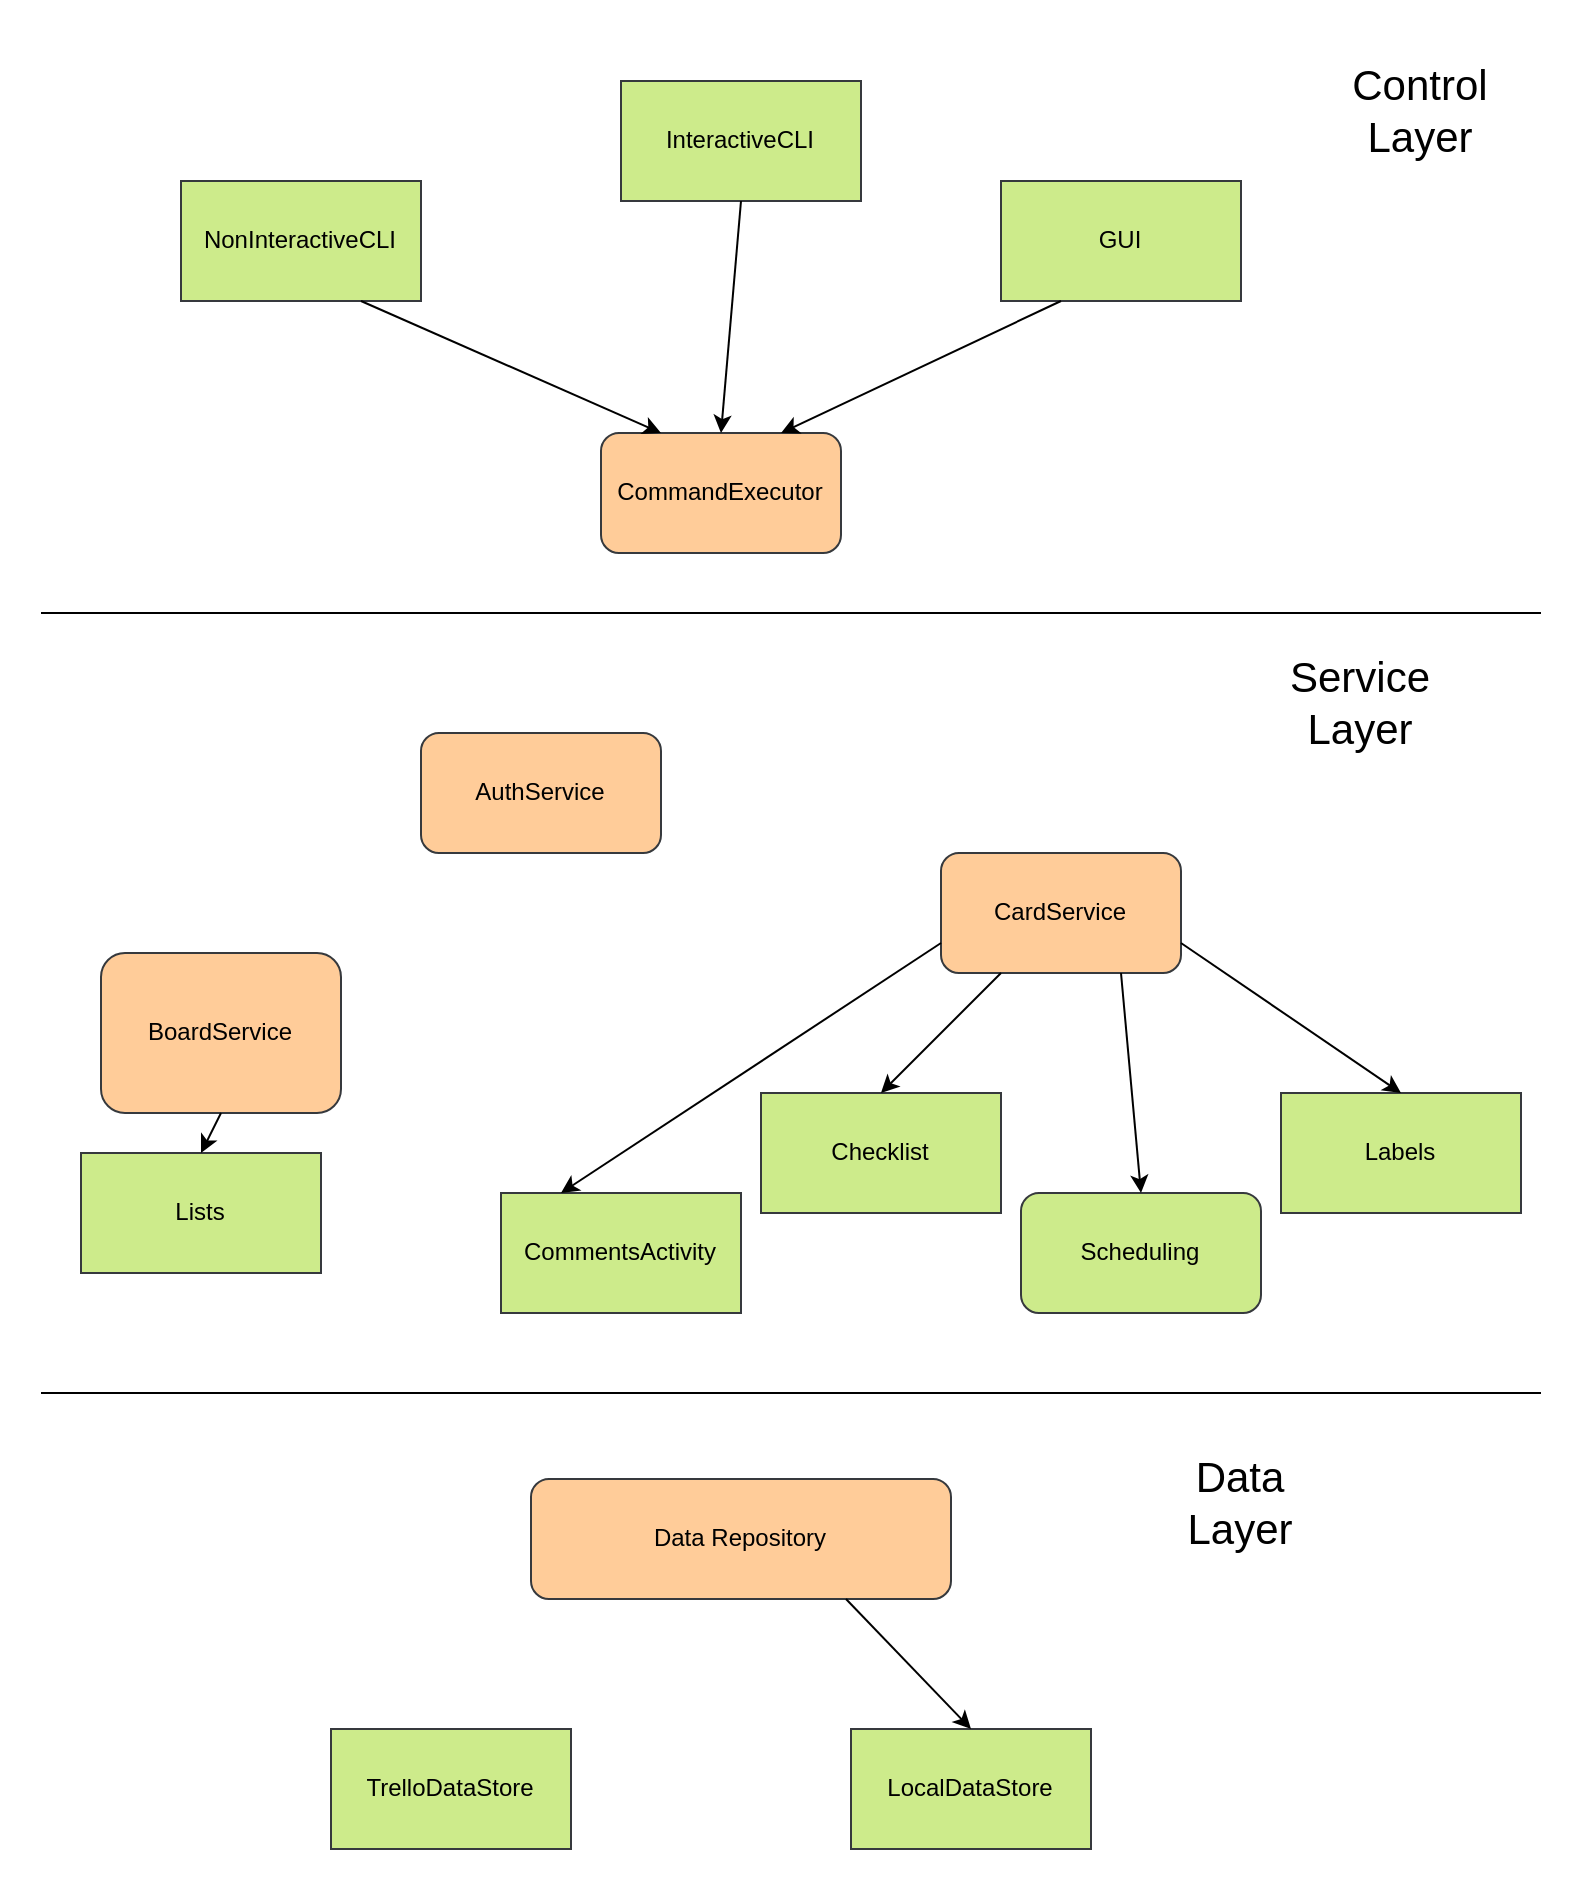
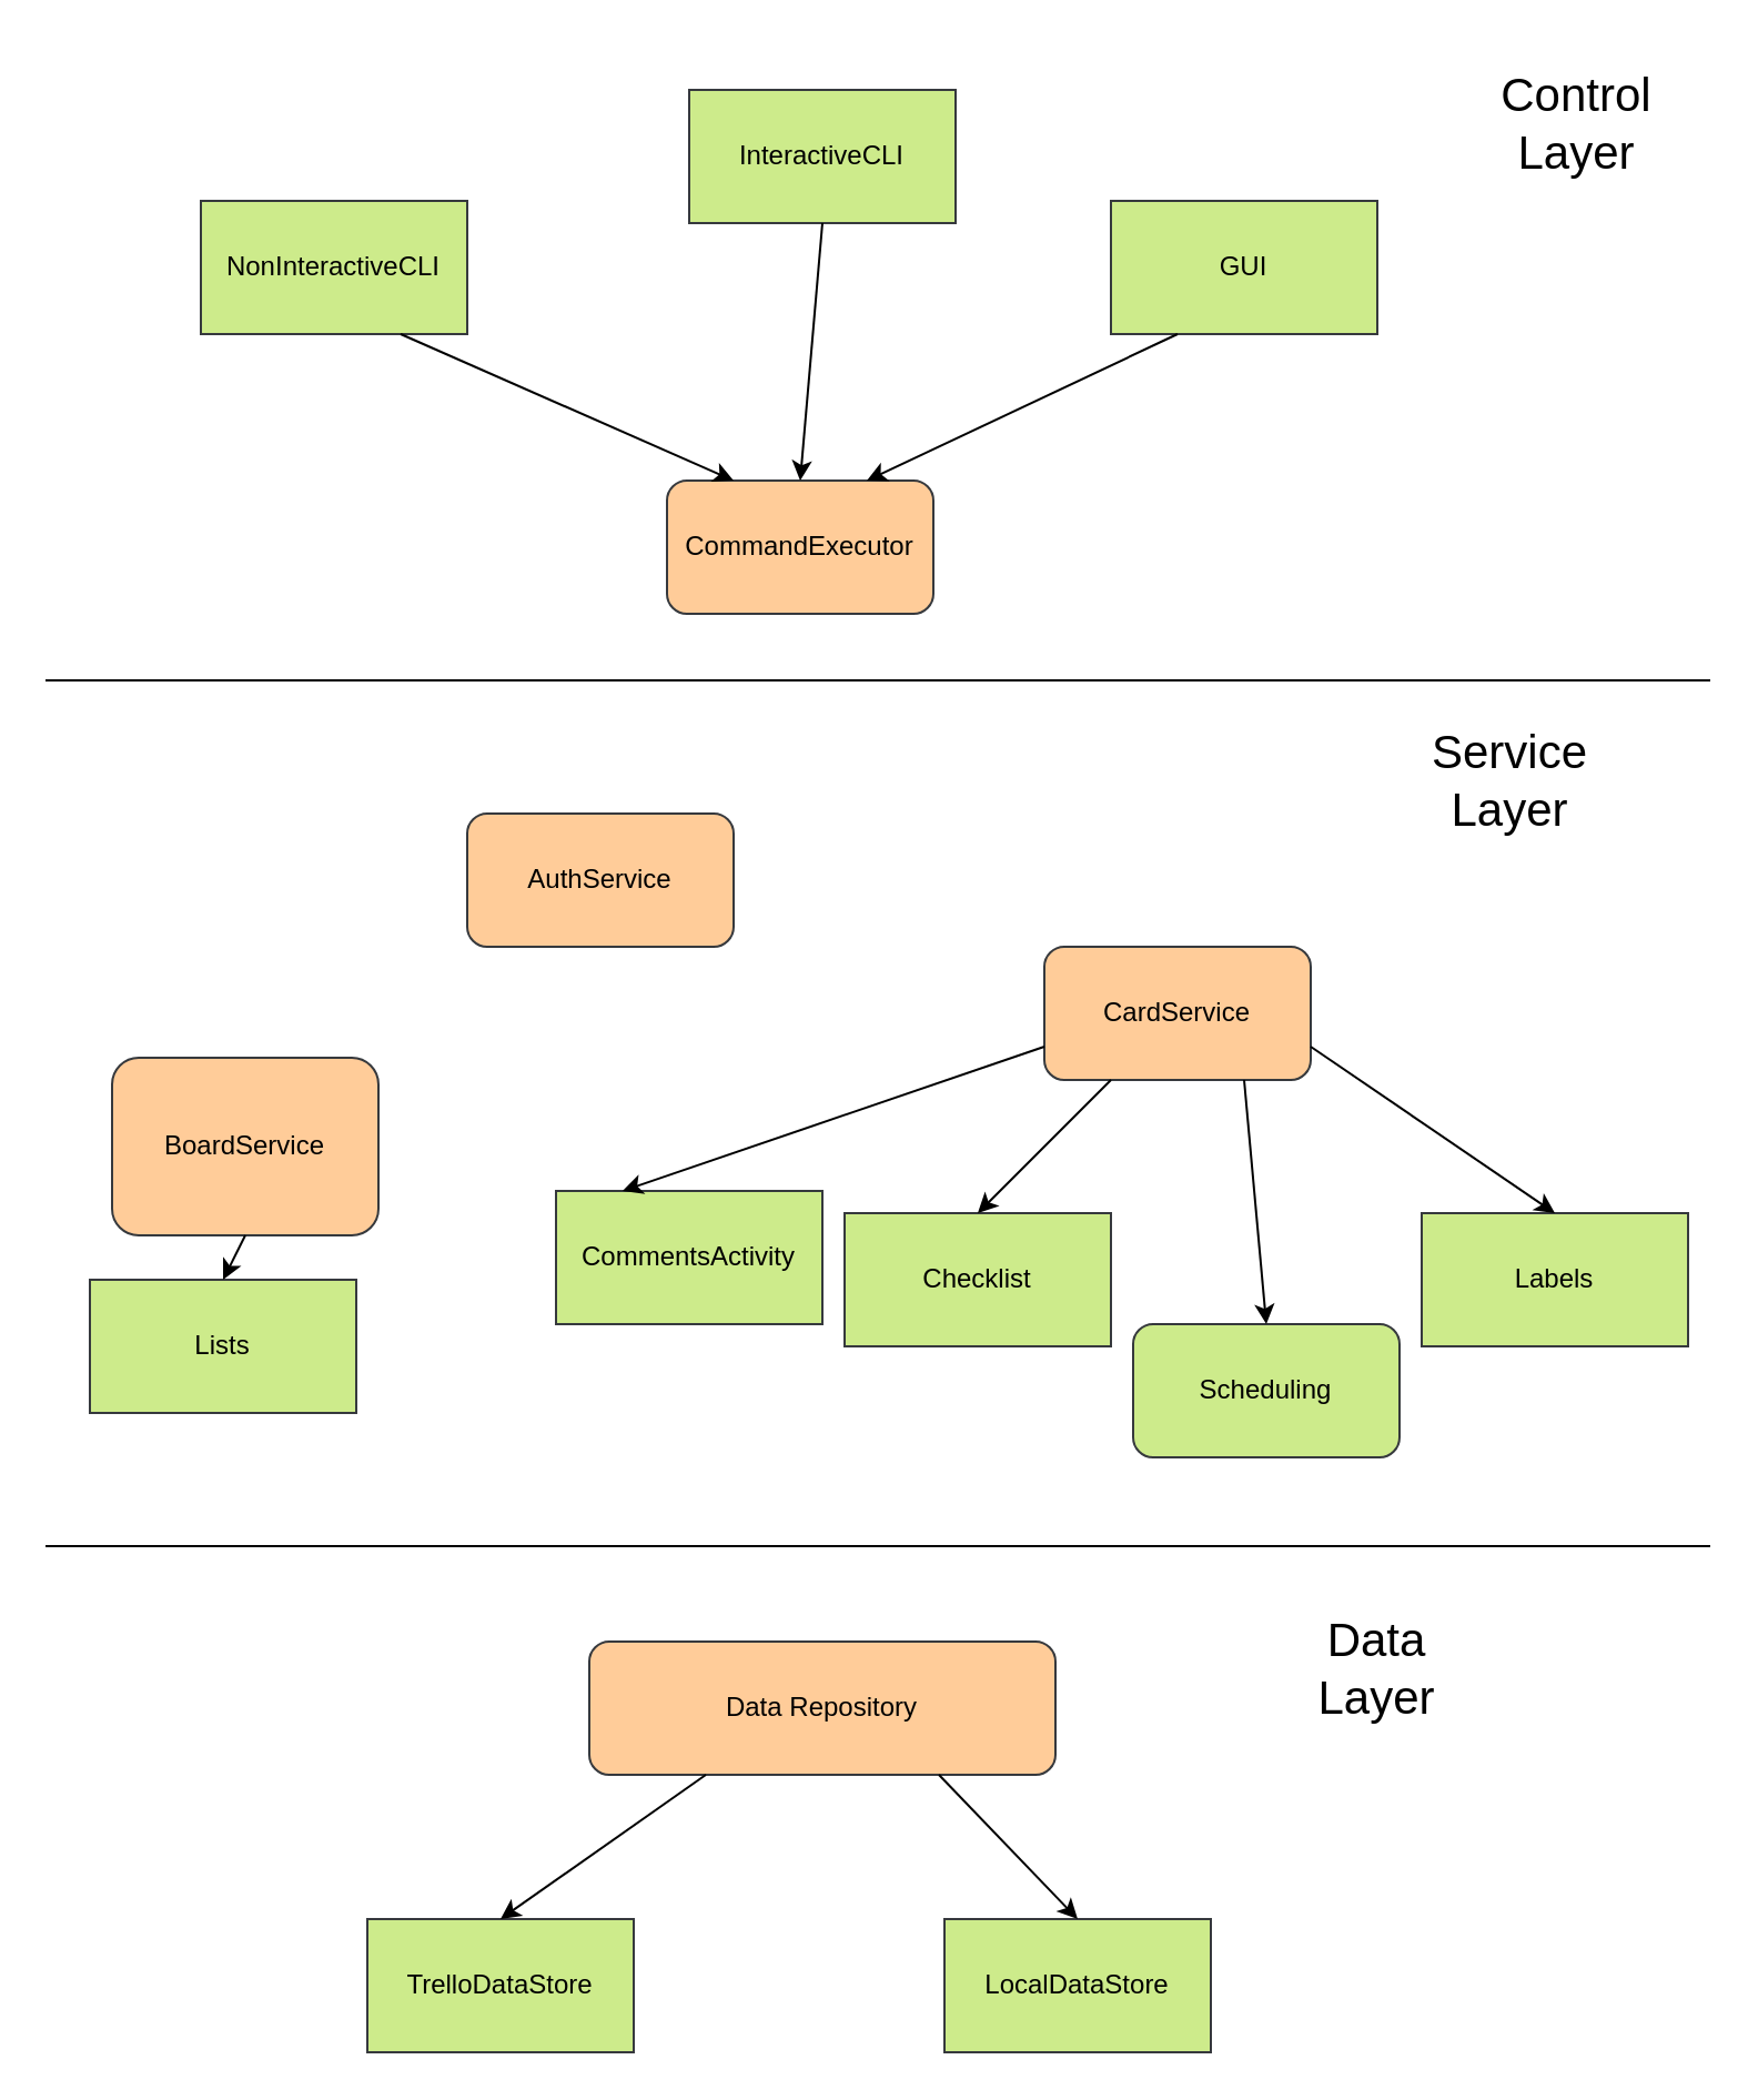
  <mxCell id="0" />
  <mxCell id="1" parent="0" />
  <mxCell id="2" value="Data Repository" style="rounded=1;whiteSpace=wrap;html=1;fillColor=#ffcc99;strokeColor=#36393d;glass=0;shadow=0;sketch=0;" vertex="1" parent="1"><mxGeometry x="265" y="739" width="210" height="60" as="geometry" /></mxCell>
  <mxCell id="3" value="TrelloDataStore" style="rounded=0;whiteSpace=wrap;html=1;fillColor=#cdeb8b;strokeColor=#36393d;" vertex="1" parent="1"><mxGeometry x="165" y="864" width="120" height="60" as="geometry" /></mxCell>
  <mxCell id="4" value="LocalDataStore" style="rounded=0;whiteSpace=wrap;html=1;fillColor=#cdeb8b;strokeColor=#36393d;" vertex="1" parent="1"><mxGeometry x="425" y="864" width="120" height="60" as="geometry" /></mxCell>
  <mxCell id="5" value="BoardService" style="rounded=1;whiteSpace=wrap;html=1;fillColor=#ffcc99;strokeColor=#36393d;glass=0;shadow=0;sketch=0;" vertex="1" parent="1"><mxGeometry x="50" y="476" width="120" height="80" as="geometry" /></mxCell>
  <mxCell id="6" value="CardService" style="rounded=1;whiteSpace=wrap;html=1;fillColor=#ffcc99;strokeColor=#36393d;glass=0;shadow=0;sketch=0;" vertex="1" parent="1"><mxGeometry x="470" y="426" width="120" height="60" as="geometry" /></mxCell>
- <mxCell id="7" value="CommentsActivity" style="rounded=0;whiteSpace=wrap;html=1;fillColor=#cdeb8b;strokeColor=#36393d;" vertex="1" parent="1"><mxGeometry x="250" y="596" width="120" height="60" as="geometry" /></mxCell>
+ <mxCell id="7" value="CommentsActivity" style="rounded=0;whiteSpace=wrap;html=1;fillColor=#cdeb8b;strokeColor=#36393d;" vertex="1" parent="1"><mxGeometry x="250" y="536" width="120" height="60" as="geometry" /></mxCell>
  <mxCell id="8" value="Checklist" style="rounded=0;whiteSpace=wrap;html=1;fillColor=#cdeb8b;strokeColor=#36393d;" vertex="1" parent="1"><mxGeometry x="380" y="546" width="120" height="60" as="geometry" /></mxCell>
  <mxCell id="9" value="" style="endArrow=none;html=1;entryX=0;entryY=0.75;entryDx=0;entryDy=0;exitX=0.25;exitY=0;exitDx=0;exitDy=0;startArrow=classic;startFill=1;" edge="1" parent="1" source="7" target="6"><mxGeometry width="50" height="50" relative="1" as="geometry"><mxPoint x="320" y="586" as="sourcePoint" /><mxPoint x="370" y="536" as="targetPoint" /></mxGeometry></mxCell>
  <mxCell id="10" value="" style="endArrow=none;html=1;entryX=0.25;entryY=1;entryDx=0;entryDy=0;exitX=0.5;exitY=0;exitDx=0;exitDy=0;startArrow=classic;startFill=1;" edge="1" parent="1" source="8" target="6"><mxGeometry width="50" height="50" relative="1" as="geometry"><mxPoint x="380" y="666" as="sourcePoint" /><mxPoint x="430" y="616" as="targetPoint" /></mxGeometry></mxCell>
  <mxCell id="11" value="Lists" style="rounded=0;whiteSpace=wrap;html=1;fillColor=#cdeb8b;strokeColor=#36393d;" vertex="1" parent="1"><mxGeometry x="40" y="576" width="120" height="60" as="geometry" /></mxCell>
  <mxCell id="12" value="" style="endArrow=none;html=1;entryX=0.5;entryY=1;entryDx=0;entryDy=0;exitX=0.5;exitY=0;exitDx=0;exitDy=0;startArrow=classic;startFill=1;" edge="1" parent="1" source="11" target="5"><mxGeometry width="50" height="50" relative="1" as="geometry"><mxPoint x="380" y="666" as="sourcePoint" /><mxPoint x="430" y="616" as="targetPoint" /></mxGeometry></mxCell>
  <mxCell id="13" value="" style="endArrow=none;html=1;" edge="1" parent="1"><mxGeometry width="50" height="50" relative="1" as="geometry"><mxPoint x="20" y="696" as="sourcePoint" /><mxPoint x="770" y="696" as="targetPoint" /></mxGeometry></mxCell>
+ <mxCell id="14" value="" style="endArrow=classic;html=1;exitX=0.25;exitY=1;exitDx=0;exitDy=0;entryX=0.5;entryY=0;entryDx=0;entryDy=0;" edge="1" parent="1" source="2" target="3"><mxGeometry width="50" height="50" relative="1" as="geometry"><mxPoint x="385" y="684" as="sourcePoint" /><mxPoint x="385" y="684" as="targetPoint" /></mxGeometry></mxCell>
  <mxCell id="15" value="" style="endArrow=classic;html=1;exitX=0.75;exitY=1;exitDx=0;exitDy=0;entryX=0.5;entryY=0;entryDx=0;entryDy=0;" edge="1" parent="1" source="2" target="4"><mxGeometry width="50" height="50" relative="1" as="geometry"><mxPoint x="385" y="684" as="sourcePoint" /><mxPoint x="435" y="634" as="targetPoint" /></mxGeometry></mxCell>
  <mxCell id="16" value="Data Layer" style="text;html=1;strokeColor=none;fillColor=none;align=center;verticalAlign=middle;whiteSpace=wrap;rounded=0;fontSize=21;" vertex="1" parent="1"><mxGeometry x="570" y="716" width="100" height="70" as="geometry" /></mxCell>
  <mxCell id="17" value="Scheduling" style="whiteSpace=wrap;html=1;fillColor=#cdeb8b;strokeColor=#36393d;rounded=1;" vertex="1" parent="1"><mxGeometry x="510" y="596" width="120" height="60" as="geometry" /></mxCell>
  <mxCell id="18" value="Labels" style="rounded=0;whiteSpace=wrap;html=1;fillColor=#cdeb8b;strokeColor=#36393d;" vertex="1" parent="1"><mxGeometry x="640" y="546" width="120" height="60" as="geometry" /></mxCell>
  <mxCell id="19" value="" style="endArrow=classic;html=1;exitX=0.75;exitY=1;exitDx=0;exitDy=0;entryX=0.5;entryY=0;entryDx=0;entryDy=0;" edge="1" parent="1" source="6" target="17"><mxGeometry width="50" height="50" relative="1" as="geometry"><mxPoint x="380" y="556" as="sourcePoint" /><mxPoint x="430" y="506" as="targetPoint" /></mxGeometry></mxCell>
  <mxCell id="20" value="" style="endArrow=classic;html=1;exitX=1;exitY=0.75;exitDx=0;exitDy=0;entryX=0.5;entryY=0;entryDx=0;entryDy=0;" edge="1" parent="1" source="6" target="18"><mxGeometry width="50" height="50" relative="1" as="geometry"><mxPoint x="380" y="556" as="sourcePoint" /><mxPoint x="430" y="506" as="targetPoint" /></mxGeometry></mxCell>
  <mxCell id="21" value="AuthService" style="rounded=1;whiteSpace=wrap;html=1;fillColor=#ffcc99;strokeColor=#36393d;glass=0;shadow=0;sketch=0;" vertex="1" parent="1"><mxGeometry x="210" y="366" width="120" height="60" as="geometry" /></mxCell>
  <mxCell id="22" value="" style="endArrow=none;html=1;" edge="1" parent="1"><mxGeometry width="50" height="50" relative="1" as="geometry"><mxPoint x="20" y="306" as="sourcePoint" /><mxPoint x="770" y="306" as="targetPoint" /></mxGeometry></mxCell>
  <mxCell id="23" value="Service Layer" style="text;html=1;strokeColor=none;fillColor=none;align=center;verticalAlign=middle;whiteSpace=wrap;rounded=0;fontSize=21;" vertex="1" parent="1"><mxGeometry x="630" y="316" width="100" height="70" as="geometry" /></mxCell>
  <mxCell id="24" value="NonInteractiveCLI" style="rounded=0;whiteSpace=wrap;html=1;fillColor=#cdeb8b;strokeColor=#36393d;" vertex="1" parent="1"><mxGeometry x="90" y="90" width="120" height="60" as="geometry" /></mxCell>
  <mxCell id="25" value="CommandExecutor" style="rounded=1;whiteSpace=wrap;html=1;fontSize=12;fillColor=#ffcc99;strokeColor=#36393d;glass=0;shadow=0;sketch=0;" vertex="1" parent="1"><mxGeometry x="300" y="216" width="120" height="60" as="geometry" /></mxCell>
  <mxCell id="26" value="InteractiveCLI" style="rounded=0;whiteSpace=wrap;html=1;fillColor=#cdeb8b;strokeColor=#36393d;" vertex="1" parent="1"><mxGeometry x="310" y="40" width="120" height="60" as="geometry" /></mxCell>
  <mxCell id="27" value="GUI" style="rounded=0;whiteSpace=wrap;html=1;fillColor=#cdeb8b;strokeColor=#36393d;" vertex="1" parent="1"><mxGeometry x="500" y="90" width="120" height="60" as="geometry" /></mxCell>
  <mxCell id="28" value="" style="endArrow=classic;html=1;fontSize=12;exitX=0.75;exitY=1;exitDx=0;exitDy=0;entryX=0.25;entryY=0;entryDx=0;entryDy=0;" edge="1" parent="1" source="24" target="25"><mxGeometry width="50" height="50" relative="1" as="geometry"><mxPoint x="332" y="308" as="sourcePoint" /><mxPoint x="304" y="216" as="targetPoint" /></mxGeometry></mxCell>
  <mxCell id="29" value="" style="endArrow=classic;html=1;fontSize=12;exitX=0.5;exitY=1;exitDx=0;exitDy=0;entryX=0.5;entryY=0;entryDx=0;entryDy=0;" edge="1" parent="1" source="26" target="25"><mxGeometry width="50" height="50" relative="1" as="geometry"><mxPoint x="332" y="308" as="sourcePoint" /><mxPoint x="382" y="258" as="targetPoint" /></mxGeometry></mxCell>
  <mxCell id="30" value="" style="endArrow=classic;html=1;fontSize=12;exitX=0.25;exitY=1;exitDx=0;exitDy=0;entryX=0.75;entryY=0;entryDx=0;entryDy=0;" edge="1" parent="1" source="27" target="25"><mxGeometry width="50" height="50" relative="1" as="geometry"><mxPoint x="332" y="308" as="sourcePoint" /><mxPoint x="382" y="258" as="targetPoint" /></mxGeometry></mxCell>
  <mxCell id="31" value="Control Layer" style="text;html=1;strokeColor=none;fillColor=none;align=center;verticalAlign=middle;whiteSpace=wrap;rounded=0;fontSize=21;" vertex="1" parent="1"><mxGeometry x="660" y="20" width="100" height="70" as="geometry" /></mxCell>
